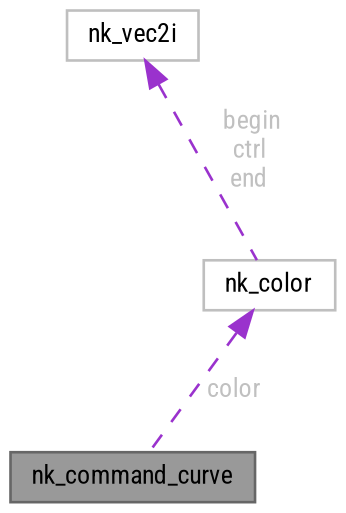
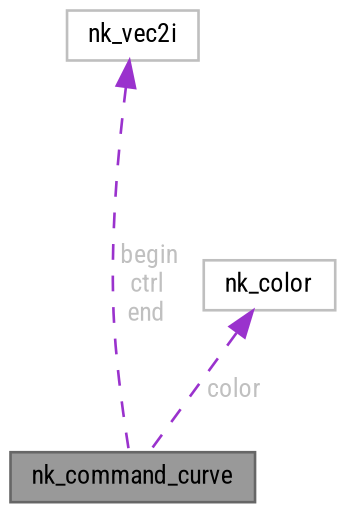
  digraph {
    fontname="Roboto Condensed"
    node [color=grey75 fillcolor=white fontname="Roboto Condensed" fontsize=10 shape=box style=filled]
    edge [color=darkorchid3 dir=back fontcolor=grey fontname="Roboto Condensed" fontsize=10 labelfontname=Helvetica labelfontsize=10 style=dashed]
    n1 [color=gray40 fillcolor=grey60 fontcolor=black height=0.2 label=nk_command_curve width=0.4]
    n2 [height=0.2 label=nk_vec2i width=0.4]
    n3 [height=0.2 label=nk_color width=0.4]
-   n2 -> n3 [label=" begin\nctrl\nend"]
+   n2 -> n1 [label=" begin\nctrl\nend"]
    n3 -> n1 [label=" color"]
  }
